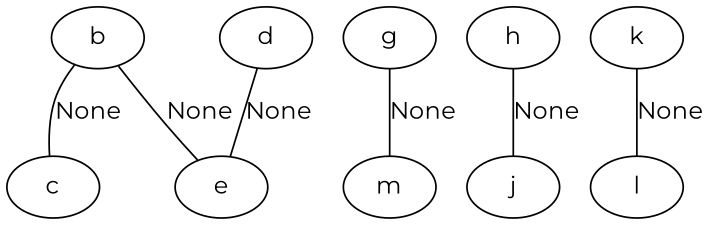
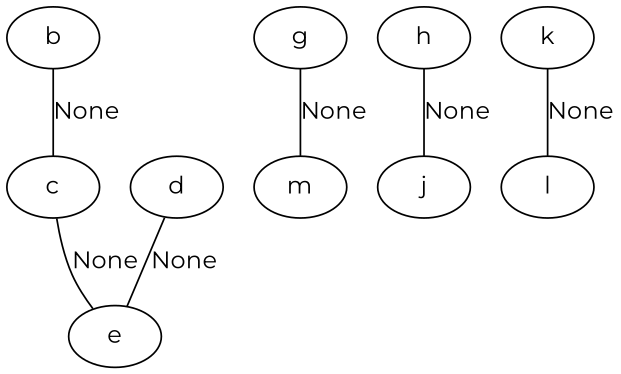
  graph {
    fontname=Montserrat
    node [fontname=Montserrat]
    edge [fontname=Montserrat]
    b
    c
    d
    e
    g
    m
    h
    j
    k
    l
    b -- c [label=None]
-   b -- e [label=None]
+   c -- e [label=None]
    d -- e [label=None]
    g -- m [label=None]
    h -- j [label=None]
    k -- l [label=None]
  }
